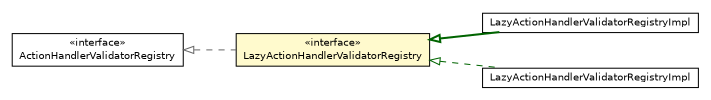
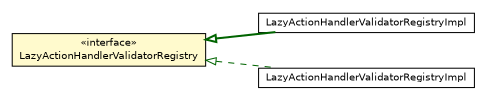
  digraph {
    nodesep=0.25
    rankdir=LR
    ranksep=0.5
    node [fontcolor=black fontname=Helvetica fontsize=10.0 shape=plaintext]
    edge [arrowtail=empty dir=back fontname=Helvetica fontsize=10 headport=p labelfontname=Helvetica labelfontsize=10 style=dashed tailport=p color=darkgreen]
    n1 [label=<<table title="com.gwtplatform.dispatch.server.actionhandlervalidator.LazyActionHandlerValidatorRegistry" border="0" cellborder="1" cellspacing="0" cellpadding="2" port="p" bgcolor="lemonChiffon" href="./LazyActionHandlerValidatorRegistry.html"> 		<tr><td><table border="0" cellspacing="0" cellpadding="1"> <tr><td align="center" balign="center"> &#171;interface&#187; </td></tr> <tr><td align="center" balign="center"> LazyActionHandlerValidatorRegistry </td></tr> 		</table></td></tr> 		</table>>]
    n2 [label=<<table title="com.gwtplatform.dispatch.server.guice.actionhandlervalidator.LazyActionHandlerValidatorRegistryImpl" border="0" cellborder="1" cellspacing="0" cellpadding="2" port="p" href="../guice/actionhandlervalidator/LazyActionHandlerValidatorRegistryImpl.html"> 		<tr><td><table border="0" cellspacing="0" cellpadding="1"> <tr><td align="center" balign="center"> LazyActionHandlerValidatorRegistryImpl </td></tr> 		</table></td></tr> 		</table>>]
    n3 [label=<<table title="com.gwtplatform.dispatch.server.spring.actionhandlervalidator.LazyActionHandlerValidatorRegistryImpl" border="0" cellborder="1" cellspacing="0" cellpadding="2" port="p" href="../spring/actionhandlervalidator/LazyActionHandlerValidatorRegistryImpl.html"> 		<tr><td><table border="0" cellspacing="0" cellpadding="1"> <tr><td align="center" balign="center"> LazyActionHandlerValidatorRegistryImpl </td></tr> 		</table></td></tr> 		</table>>]
-   n4 [label=<<table title="com.gwtplatform.dispatch.server.actionhandlervalidator.ActionHandlerValidatorRegistry" border="0" cellborder="1" cellspacing="0" cellpadding="2" port="p" href="./ActionHandlerValidatorRegistry.html"> 		<tr><td><table border="0" cellspacing="0" cellpadding="1"> <tr><td align="center" balign="center"> &#171;interface&#187; </td></tr> <tr><td align="center" balign="center"> ActionHandlerValidatorRegistry </td></tr> 		</table></td></tr> 		</table>>]
    n1 -> n2 [style=bold]
    n1 -> n3
-   n4 -> n1 [color=gray40]
  }
